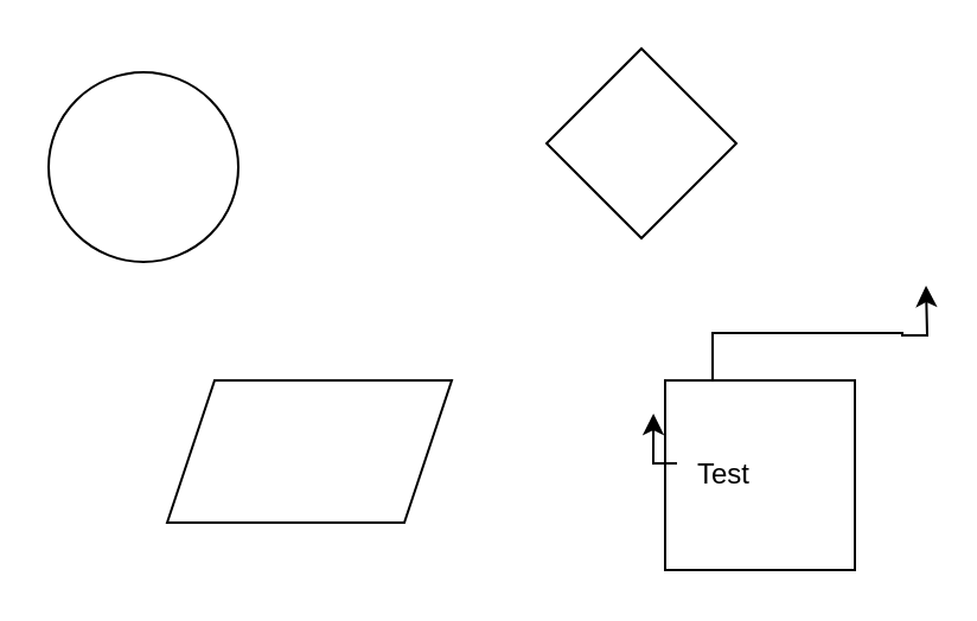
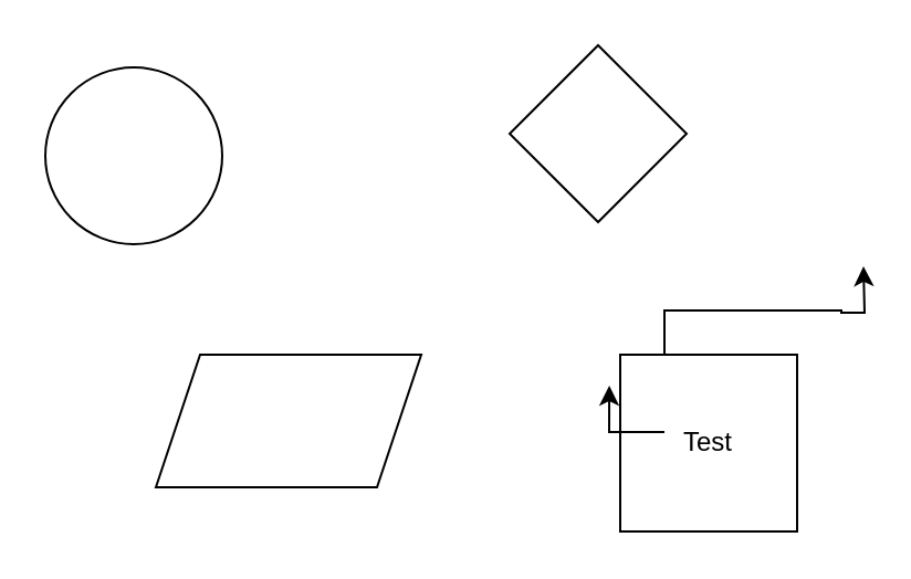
  <mxCell id="0" />
  <mxCell id="1" parent="0" />
  <mxCell id="2" style="edgeStyle=orthogonalEdgeStyle;rounded=0;orthogonalLoop=1;jettySize=auto;html=1;exitX=0.25;exitY=0;exitDx=0;exitDy=0;" edge="1" parent="1" source="3"><mxGeometry relative="1" as="geometry"><mxPoint x="390" y="120" as="targetPoint" /></mxGeometry></mxCell>
  <mxCell id="3" value="" style="whiteSpace=wrap;html=1;aspect=fixed;" vertex="1" parent="1"><mxGeometry x="280" y="160" width="80" height="80" as="geometry" /></mxCell>
  <mxCell id="4" value="" style="ellipse;whiteSpace=wrap;html=1;aspect=fixed;" vertex="1" parent="1"><mxGeometry x="20" y="30" width="80" height="80" as="geometry" /></mxCell>
  <mxCell id="5" value="" style="shape=parallelogram;perimeter=parallelogramPerimeter;whiteSpace=wrap;html=1;fixedSize=1;" vertex="1" parent="1"><mxGeometry x="70" y="160" width="120" height="60" as="geometry" /></mxCell>
  <mxCell id="6" value="" style="rhombus;whiteSpace=wrap;html=1;" vertex="1" parent="1"><mxGeometry x="230" y="20" width="80" height="80" as="geometry" /></mxCell>
  <mxCell id="7" style="edgeStyle=orthogonalEdgeStyle;rounded=0;orthogonalLoop=1;jettySize=auto;html=1;exitX=0;exitY=0.25;exitDx=0;exitDy=0;entryX=-0.062;entryY=0.175;entryDx=0;entryDy=0;entryPerimeter=0;" edge="1" parent="1" source="8" target="3"><mxGeometry relative="1" as="geometry" /></mxCell>
- <mxCell id="8" value="Test" style="text;html=1;strokeColor=none;fillColor=none;align=center;verticalAlign=middle;whiteSpace=wrap;rounded=0;" vertex="1" parent="1"><mxGeometry x="285" y="190" width="40" height="20" as="geometry" /></mxCell>
+ <mxCell id="8" value="Test" style="text;html=1;strokeColor=none;fillColor=none;align=center;verticalAlign=middle;whiteSpace=wrap;rounded=0;" vertex="1" parent="1"><mxGeometry x="300" y="190" width="40" height="20" as="geometry" /></mxCell>
